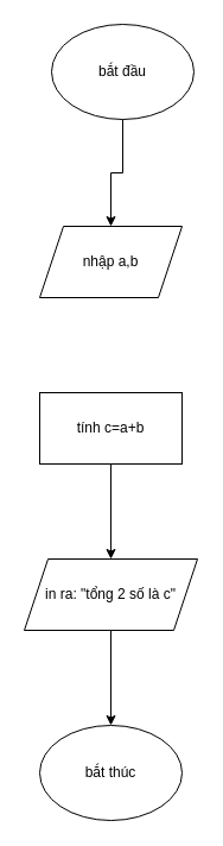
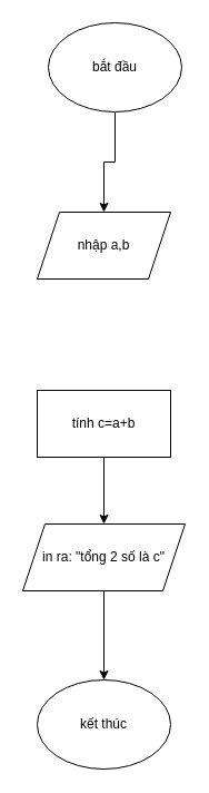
  <mxCell id="0" />
  <mxCell id="1" parent="0" />
  <mxCell id="2" value="" style="edgeStyle=orthogonalEdgeStyle;rounded=0;orthogonalLoop=1;jettySize=auto;html=1;" edge="1" parent="1" source="3" target="4"><mxGeometry relative="1" as="geometry" /></mxCell>
  <mxCell id="3" value="bắt đầu" style="ellipse;whiteSpace=wrap;html=1;" vertex="1" parent="1"><mxGeometry x="43" y="20" width="120" height="80" as="geometry" /></mxCell>
  <mxCell id="4" value="nhập a,b" style="shape=parallelogram;perimeter=parallelogramPerimeter;whiteSpace=wrap;html=1;fixedSize=1;" vertex="1" parent="1"><mxGeometry x="33" y="190" width="120" height="60" as="geometry" /></mxCell>
  <mxCell id="5" value="" style="edgeStyle=orthogonalEdgeStyle;rounded=0;orthogonalLoop=1;jettySize=auto;html=1;" edge="1" parent="1" source="6" target="8"><mxGeometry relative="1" as="geometry" /></mxCell>
- <mxCell id="6" value="tính c=a+b" style="whiteSpace=wrap;html=1;" vertex="1" parent="1"><mxGeometry x="33" y="330" width="120" height="60" as="geometry" /></mxCell>
+ <mxCell id="6" value="tính c=a+b" style="whiteSpace=wrap;html=1;" vertex="1" parent="1"><mxGeometry x="33" y="350" width="120" height="60" as="geometry" /></mxCell>
  <mxCell id="7" value="" style="edgeStyle=orthogonalEdgeStyle;rounded=0;orthogonalLoop=1;jettySize=auto;html=1;" edge="1" parent="1" source="8" target="9"><mxGeometry relative="1" as="geometry" /></mxCell>
  <mxCell id="8" value="in ra: &quot;tổng 2 số là c&quot;" style="shape=parallelogram;perimeter=parallelogramPerimeter;whiteSpace=wrap;html=1;fixedSize=1;" vertex="1" parent="1"><mxGeometry x="20" y="470" width="146" height="60" as="geometry" /></mxCell>
- <mxCell id="9" value="bắt thúc" style="ellipse;whiteSpace=wrap;html=1;" vertex="1" parent="1"><mxGeometry x="33" y="610" width="120" height="80" as="geometry" /></mxCell>
+ <mxCell id="9" value="kết thúc" style="ellipse;whiteSpace=wrap;html=1;" vertex="1" parent="1"><mxGeometry x="33" y="610" width="120" height="80" as="geometry" /></mxCell>
